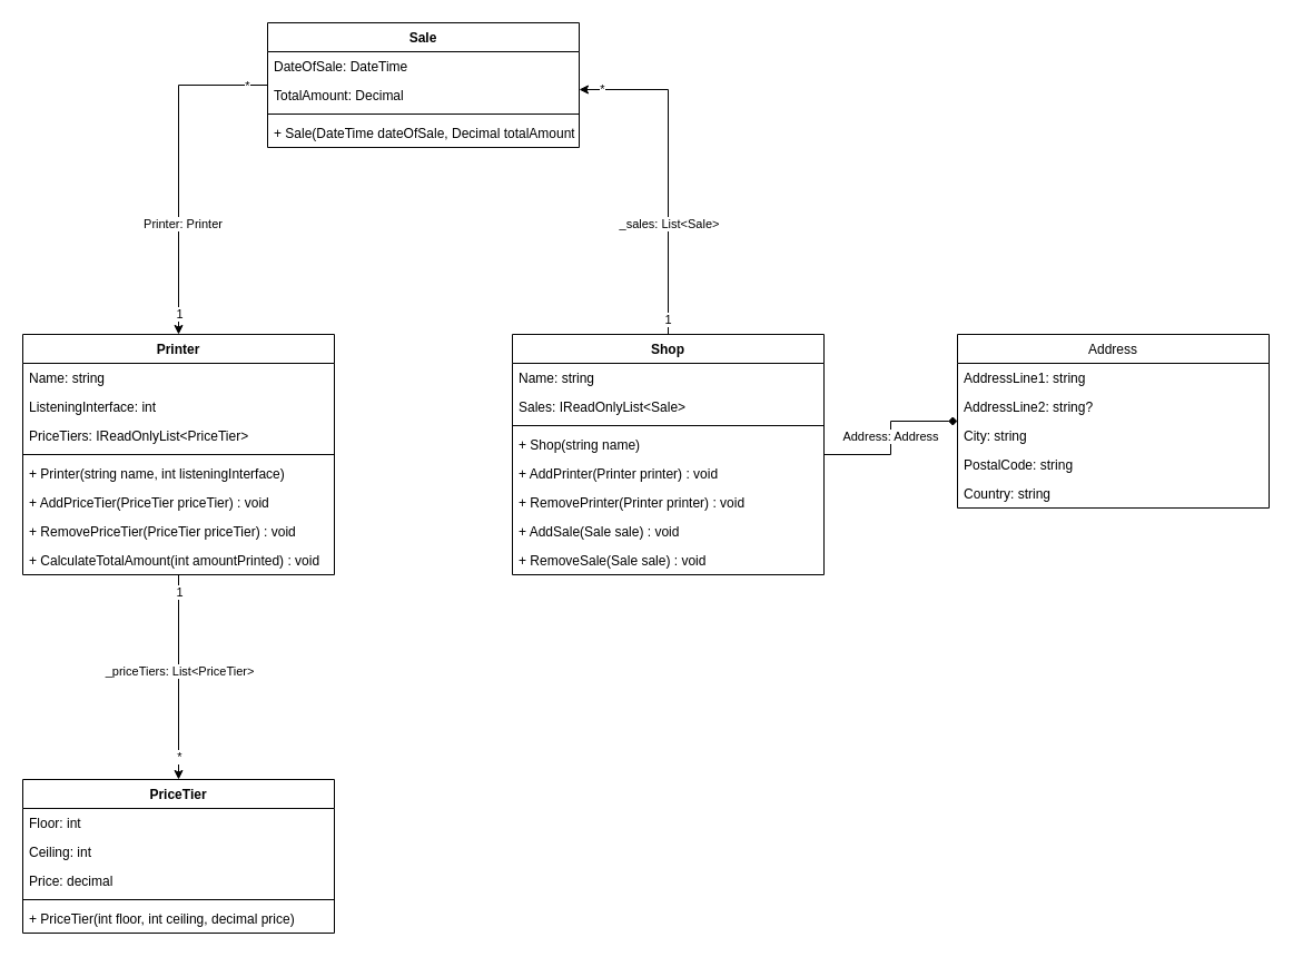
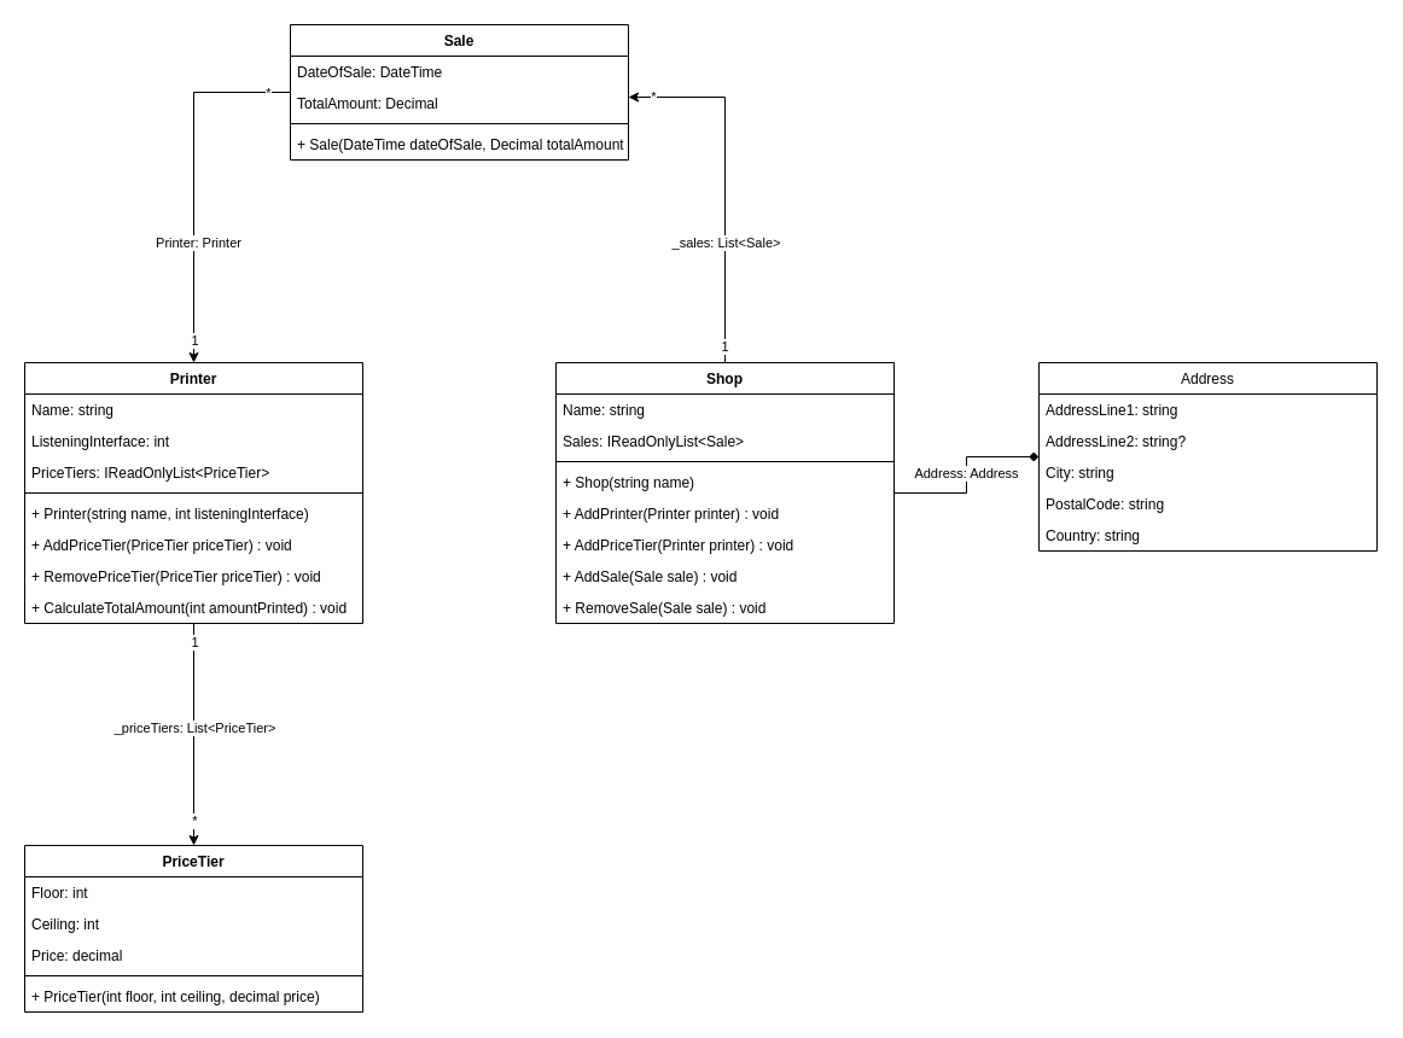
  <mxCell id="0" />
  <mxCell id="1" parent="0" />
  <mxCell id="2" style="edgeStyle=orthogonalEdgeStyle;rounded=0;orthogonalLoop=1;jettySize=auto;html=1;entryX=0.5;entryY=0;entryDx=0;entryDy=0;" parent="1" source="6" target="15" edge="1"><mxGeometry relative="1" as="geometry" /></mxCell>
  <mxCell id="3" value="_priceTiers: List&amp;lt;PriceTier&amp;gt;" style="edgeLabel;html=1;align=center;verticalAlign=middle;resizable=0;points=[];" parent="2" vertex="1" connectable="0"><mxGeometry x="-0.283" y="-1" relative="1" as="geometry"><mxPoint x="1" y="20" as="offset" /></mxGeometry></mxCell>
  <mxCell id="4" value="1" style="edgeLabel;html=1;align=center;verticalAlign=middle;resizable=0;points=[];" parent="2" vertex="1" connectable="0"><mxGeometry x="-0.839" relative="1" as="geometry"><mxPoint as="offset" /></mxGeometry></mxCell>
  <mxCell id="5" value="*" style="edgeLabel;html=1;align=center;verticalAlign=middle;resizable=0;points=[];" parent="2" vertex="1" connectable="0"><mxGeometry x="0.767" relative="1" as="geometry"><mxPoint as="offset" /></mxGeometry></mxCell>
  <mxCell id="6" value="Printer" style="swimlane;fontStyle=1;align=center;verticalAlign=top;childLayout=stackLayout;horizontal=1;startSize=26;horizontalStack=0;resizeParent=1;resizeParentMax=0;resizeLast=0;collapsible=1;marginBottom=0;" parent="1" vertex="1"><mxGeometry x="20" y="300" width="280" height="216" as="geometry" /></mxCell>
  <mxCell id="7" value="Name: string" style="text;strokeColor=none;fillColor=none;align=left;verticalAlign=top;spacingLeft=4;spacingRight=4;overflow=hidden;rotatable=0;points=[[0,0.5],[1,0.5]];portConstraint=eastwest;" parent="6" vertex="1"><mxGeometry y="26" width="280" height="26" as="geometry" /></mxCell>
  <mxCell id="8" value="ListeningInterface: int" style="text;strokeColor=none;fillColor=none;align=left;verticalAlign=top;spacingLeft=4;spacingRight=4;overflow=hidden;rotatable=0;points=[[0,0.5],[1,0.5]];portConstraint=eastwest;" parent="6" vertex="1"><mxGeometry y="52" width="280" height="26" as="geometry" /></mxCell>
  <mxCell id="9" value="PriceTiers: IReadOnlyList&lt;PriceTier&gt;" style="text;strokeColor=none;fillColor=none;align=left;verticalAlign=top;spacingLeft=4;spacingRight=4;overflow=hidden;rotatable=0;points=[[0,0.5],[1,0.5]];portConstraint=eastwest;" parent="6" vertex="1"><mxGeometry y="78" width="280" height="26" as="geometry" /></mxCell>
  <mxCell id="10" value="" style="line;strokeWidth=1;fillColor=none;align=left;verticalAlign=middle;spacingTop=-1;spacingLeft=3;spacingRight=3;rotatable=0;labelPosition=right;points=[];portConstraint=eastwest;strokeColor=inherit;" parent="6" vertex="1"><mxGeometry y="104" width="280" height="8" as="geometry" /></mxCell>
  <mxCell id="11" value="+ Printer(string name, int listeningInterface)" style="text;strokeColor=none;fillColor=none;align=left;verticalAlign=top;spacingLeft=4;spacingRight=4;overflow=hidden;rotatable=0;points=[[0,0.5],[1,0.5]];portConstraint=eastwest;" parent="6" vertex="1"><mxGeometry y="112" width="280" height="26" as="geometry" /></mxCell>
  <mxCell id="12" value="+ AddPriceTier(PriceTier priceTier) : void" style="text;strokeColor=none;fillColor=none;align=left;verticalAlign=top;spacingLeft=4;spacingRight=4;overflow=hidden;rotatable=0;points=[[0,0.5],[1,0.5]];portConstraint=eastwest;" parent="6" vertex="1"><mxGeometry y="138" width="280" height="26" as="geometry" /></mxCell>
  <mxCell id="13" value="+ RemovePriceTier(PriceTier priceTier) : void" style="text;strokeColor=none;fillColor=none;align=left;verticalAlign=top;spacingLeft=4;spacingRight=4;overflow=hidden;rotatable=0;points=[[0,0.5],[1,0.5]];portConstraint=eastwest;" parent="6" vertex="1"><mxGeometry y="164" width="280" height="26" as="geometry" /></mxCell>
  <mxCell id="14" value="+ CalculateTotalAmount(int amountPrinted) : void" style="text;strokeColor=none;fillColor=none;align=left;verticalAlign=top;spacingLeft=4;spacingRight=4;overflow=hidden;rotatable=0;points=[[0,0.5],[1,0.5]];portConstraint=eastwest;" vertex="1" parent="6"><mxGeometry y="190" width="280" height="26" as="geometry" /></mxCell>
  <mxCell id="15" value="PriceTier" style="swimlane;fontStyle=1;align=center;verticalAlign=top;childLayout=stackLayout;horizontal=1;startSize=26;horizontalStack=0;resizeParent=1;resizeParentMax=0;resizeLast=0;collapsible=1;marginBottom=0;" parent="1" vertex="1"><mxGeometry x="20" y="700" width="280" height="138" as="geometry" /></mxCell>
  <mxCell id="16" value="Floor: int" style="text;strokeColor=none;fillColor=none;align=left;verticalAlign=top;spacingLeft=4;spacingRight=4;overflow=hidden;rotatable=0;points=[[0,0.5],[1,0.5]];portConstraint=eastwest;" parent="15" vertex="1"><mxGeometry y="26" width="280" height="26" as="geometry" /></mxCell>
  <mxCell id="17" value="Ceiling: int" style="text;strokeColor=none;fillColor=none;align=left;verticalAlign=top;spacingLeft=4;spacingRight=4;overflow=hidden;rotatable=0;points=[[0,0.5],[1,0.5]];portConstraint=eastwest;" parent="15" vertex="1"><mxGeometry y="52" width="280" height="26" as="geometry" /></mxCell>
  <mxCell id="18" value="Price: decimal" style="text;strokeColor=none;fillColor=none;align=left;verticalAlign=top;spacingLeft=4;spacingRight=4;overflow=hidden;rotatable=0;points=[[0,0.5],[1,0.5]];portConstraint=eastwest;" parent="15" vertex="1"><mxGeometry y="78" width="280" height="26" as="geometry" /></mxCell>
  <mxCell id="19" value="" style="line;strokeWidth=1;fillColor=none;align=left;verticalAlign=middle;spacingTop=-1;spacingLeft=3;spacingRight=3;rotatable=0;labelPosition=right;points=[];portConstraint=eastwest;strokeColor=inherit;" parent="15" vertex="1"><mxGeometry y="104" width="280" height="8" as="geometry" /></mxCell>
  <mxCell id="20" value="+ PriceTier(int floor, int ceiling, decimal price)" style="text;strokeColor=none;fillColor=none;align=left;verticalAlign=top;spacingLeft=4;spacingRight=4;overflow=hidden;rotatable=0;points=[[0,0.5],[1,0.5]];portConstraint=eastwest;" parent="15" vertex="1"><mxGeometry y="112" width="280" height="26" as="geometry" /></mxCell>
  <mxCell id="21" style="edgeStyle=orthogonalEdgeStyle;rounded=0;orthogonalLoop=1;jettySize=auto;html=1;" parent="1" source="27" edge="1"><mxGeometry relative="1" as="geometry"><mxPoint x="520" y="80" as="targetPoint" /><Array as="points"><mxPoint x="600" y="80" /><mxPoint x="520" y="80" /></Array></mxGeometry></mxCell>
  <mxCell id="22" value="_sales: List&amp;lt;Sale&amp;gt;" style="edgeLabel;html=1;align=center;verticalAlign=middle;resizable=0;points=[];" parent="21" vertex="1" connectable="0"><mxGeometry x="-0.155" y="1" relative="1" as="geometry"><mxPoint x="1" y="27" as="offset" /></mxGeometry></mxCell>
  <mxCell id="23" value="*" style="edgeLabel;html=1;align=center;verticalAlign=middle;resizable=0;points=[];" parent="21" vertex="1" connectable="0"><mxGeometry x="0.864" y="-1" relative="1" as="geometry"><mxPoint as="offset" /></mxGeometry></mxCell>
  <mxCell id="24" value="1" style="edgeLabel;html=1;align=center;verticalAlign=middle;resizable=0;points=[];" parent="21" vertex="1" connectable="0"><mxGeometry x="-0.9" y="1" relative="1" as="geometry"><mxPoint y="1" as="offset" /></mxGeometry></mxCell>
  <mxCell id="25" style="edgeStyle=orthogonalEdgeStyle;rounded=0;orthogonalLoop=1;jettySize=auto;html=1;endArrow=diamond;" parent="1" source="27" target="45" edge="1"><mxGeometry relative="1" as="geometry" /></mxCell>
  <mxCell id="26" value="Address: Address" style="edgeLabel;html=1;align=center;verticalAlign=middle;resizable=0;points=[];" parent="25" vertex="1" connectable="0"><mxGeometry x="0.148" y="1" relative="1" as="geometry"><mxPoint y="9" as="offset" /></mxGeometry></mxCell>
  <mxCell id="27" value="Shop" style="swimlane;fontStyle=1;align=center;verticalAlign=top;childLayout=stackLayout;horizontal=1;startSize=26;horizontalStack=0;resizeParent=1;resizeParentMax=0;resizeLast=0;collapsible=1;marginBottom=0;" parent="1" vertex="1"><mxGeometry x="460" y="300" width="280" height="216" as="geometry" /></mxCell>
  <mxCell id="28" value="Name: string" style="text;strokeColor=none;fillColor=none;align=left;verticalAlign=top;spacingLeft=4;spacingRight=4;overflow=hidden;rotatable=0;points=[[0,0.5],[1,0.5]];portConstraint=eastwest;" parent="27" vertex="1"><mxGeometry y="26" width="280" height="26" as="geometry" /></mxCell>
  <mxCell id="29" value="Sales: IReadOnlyList&lt;Sale&gt;" style="text;strokeColor=none;fillColor=none;align=left;verticalAlign=top;spacingLeft=4;spacingRight=4;overflow=hidden;rotatable=0;points=[[0,0.5],[1,0.5]];portConstraint=eastwest;" parent="27" vertex="1"><mxGeometry y="52" width="280" height="26" as="geometry" /></mxCell>
  <mxCell id="30" value="" style="line;strokeWidth=1;fillColor=none;align=left;verticalAlign=middle;spacingTop=-1;spacingLeft=3;spacingRight=3;rotatable=0;labelPosition=right;points=[];portConstraint=eastwest;strokeColor=inherit;" parent="27" vertex="1"><mxGeometry y="78" width="280" height="8" as="geometry" /></mxCell>
  <mxCell id="31" value="+ Shop(string name)" style="text;strokeColor=none;fillColor=none;align=left;verticalAlign=top;spacingLeft=4;spacingRight=4;overflow=hidden;rotatable=0;points=[[0,0.5],[1,0.5]];portConstraint=eastwest;" parent="27" vertex="1"><mxGeometry y="86" width="280" height="26" as="geometry" /></mxCell>
  <mxCell id="32" value="+ AddPrinter(Printer printer) : void" style="text;strokeColor=none;fillColor=none;align=left;verticalAlign=top;spacingLeft=4;spacingRight=4;overflow=hidden;rotatable=0;points=[[0,0.5],[1,0.5]];portConstraint=eastwest;" parent="27" vertex="1"><mxGeometry y="112" width="280" height="26" as="geometry" /></mxCell>
- <mxCell id="33" value="+ RemovePrinter(Printer printer) : void" style="text;strokeColor=none;fillColor=none;align=left;verticalAlign=top;spacingLeft=4;spacingRight=4;overflow=hidden;rotatable=0;points=[[0,0.5],[1,0.5]];portConstraint=eastwest;" parent="27" vertex="1"><mxGeometry y="138" width="280" height="26" as="geometry" /></mxCell>
+ <mxCell id="33" value="+ AddPriceTier(Printer printer) : void" style="text;strokeColor=none;fillColor=none;align=left;verticalAlign=top;spacingLeft=4;spacingRight=4;overflow=hidden;rotatable=0;points=[[0,0.5],[1,0.5]];portConstraint=eastwest;" parent="27" vertex="1"><mxGeometry y="138" width="280" height="26" as="geometry" /></mxCell>
  <mxCell id="34" value="+ AddSale(Sale sale) : void" style="text;strokeColor=none;fillColor=none;align=left;verticalAlign=top;spacingLeft=4;spacingRight=4;overflow=hidden;rotatable=0;points=[[0,0.5],[1,0.5]];portConstraint=eastwest;" parent="27" vertex="1"><mxGeometry y="164" width="280" height="26" as="geometry" /></mxCell>
  <mxCell id="35" value="+ RemoveSale(Sale sale) : void" style="text;strokeColor=none;fillColor=none;align=left;verticalAlign=top;spacingLeft=4;spacingRight=4;overflow=hidden;rotatable=0;points=[[0,0.5],[1,0.5]];portConstraint=eastwest;" parent="27" vertex="1"><mxGeometry y="190" width="280" height="26" as="geometry" /></mxCell>
  <mxCell id="36" style="edgeStyle=orthogonalEdgeStyle;rounded=0;orthogonalLoop=1;jettySize=auto;html=1;entryX=0.5;entryY=0;entryDx=0;entryDy=0;" parent="1" source="40" target="6" edge="1"><mxGeometry relative="1" as="geometry"><Array as="points"><mxPoint x="160" y="76" /></Array></mxGeometry></mxCell>
  <mxCell id="37" value="Printer: Printer" style="edgeLabel;html=1;align=center;verticalAlign=middle;resizable=0;points=[];" parent="36" vertex="1" connectable="0"><mxGeometry x="0.377" y="3" relative="1" as="geometry"><mxPoint y="-5" as="offset" /></mxGeometry></mxCell>
  <mxCell id="38" value="1" style="edgeLabel;html=1;align=center;verticalAlign=middle;resizable=0;points=[];" parent="36" vertex="1" connectable="0"><mxGeometry x="0.874" relative="1" as="geometry"><mxPoint as="offset" /></mxGeometry></mxCell>
  <mxCell id="39" value="*" style="edgeLabel;html=1;align=center;verticalAlign=middle;resizable=0;points=[];" parent="36" vertex="1" connectable="0"><mxGeometry x="-0.878" relative="1" as="geometry"><mxPoint as="offset" /></mxGeometry></mxCell>
  <mxCell id="40" value="Sale" style="swimlane;fontStyle=1;align=center;verticalAlign=top;childLayout=stackLayout;horizontal=1;startSize=26;horizontalStack=0;resizeParent=1;resizeParentMax=0;resizeLast=0;collapsible=1;marginBottom=0;" parent="1" vertex="1"><mxGeometry x="240" width="280" height="112" as="geometry" y="20" /></mxCell>
  <mxCell id="41" value="DateOfSale: DateTime" style="text;strokeColor=none;fillColor=none;align=left;verticalAlign=top;spacingLeft=4;spacingRight=4;overflow=hidden;rotatable=0;points=[[0,0.5],[1,0.5]];portConstraint=eastwest;" parent="40" vertex="1"><mxGeometry y="26" width="280" height="26" as="geometry" /></mxCell>
  <mxCell id="42" value="TotalAmount: Decimal" style="text;strokeColor=none;fillColor=none;align=left;verticalAlign=top;spacingLeft=4;spacingRight=4;overflow=hidden;rotatable=0;points=[[0,0.5],[1,0.5]];portConstraint=eastwest;" parent="40" vertex="1"><mxGeometry y="52" width="280" height="26" as="geometry" /></mxCell>
  <mxCell id="43" value="" style="line;strokeWidth=1;fillColor=none;align=left;verticalAlign=middle;spacingTop=-1;spacingLeft=3;spacingRight=3;rotatable=0;labelPosition=right;points=[];portConstraint=eastwest;strokeColor=inherit;" parent="40" vertex="1"><mxGeometry y="78" width="280" height="8" as="geometry" /></mxCell>
  <mxCell id="44" value="+ Sale(DateTime dateOfSale, Decimal totalAmount, Printer printer)" style="text;strokeColor=none;fillColor=none;align=left;verticalAlign=top;spacingLeft=4;spacingRight=4;overflow=hidden;rotatable=0;points=[[0,0.5],[1,0.5]];portConstraint=eastwest;" parent="40" vertex="1"><mxGeometry y="86" width="280" height="26" as="geometry" /></mxCell>
  <mxCell id="45" value="Address" style="swimlane;fontStyle=0;childLayout=stackLayout;horizontal=1;startSize=26;fillColor=none;horizontalStack=0;resizeParent=1;resizeParentMax=0;resizeLast=0;collapsible=1;marginBottom=0;" parent="1" vertex="1"><mxGeometry x="860" y="300" width="280" height="156" as="geometry" /></mxCell>
  <mxCell id="46" value="AddressLine1: string" style="text;strokeColor=none;fillColor=none;align=left;verticalAlign=top;spacingLeft=4;spacingRight=4;overflow=hidden;rotatable=0;points=[[0,0.5],[1,0.5]];portConstraint=eastwest;" parent="45" vertex="1"><mxGeometry y="26" width="280" height="26" as="geometry" /></mxCell>
  <mxCell id="47" value="AddressLine2: string?" style="text;strokeColor=none;fillColor=none;align=left;verticalAlign=top;spacingLeft=4;spacingRight=4;overflow=hidden;rotatable=0;points=[[0,0.5],[1,0.5]];portConstraint=eastwest;" parent="45" vertex="1"><mxGeometry y="52" width="280" height="26" as="geometry" /></mxCell>
  <mxCell id="48" value="City: string" style="text;strokeColor=none;fillColor=none;align=left;verticalAlign=top;spacingLeft=4;spacingRight=4;overflow=hidden;rotatable=0;points=[[0,0.5],[1,0.5]];portConstraint=eastwest;" parent="45" vertex="1"><mxGeometry y="78" width="280" height="26" as="geometry" /></mxCell>
  <mxCell id="49" value="PostalCode: string" style="text;strokeColor=none;fillColor=none;align=left;verticalAlign=top;spacingLeft=4;spacingRight=4;overflow=hidden;rotatable=0;points=[[0,0.5],[1,0.5]];portConstraint=eastwest;" parent="45" vertex="1"><mxGeometry y="104" width="280" height="26" as="geometry" /></mxCell>
  <mxCell id="50" value="Country: string" style="text;strokeColor=none;fillColor=none;align=left;verticalAlign=top;spacingLeft=4;spacingRight=4;overflow=hidden;rotatable=0;points=[[0,0.5],[1,0.5]];portConstraint=eastwest;" parent="45" vertex="1"><mxGeometry y="130" width="280" height="26" as="geometry" /></mxCell>
